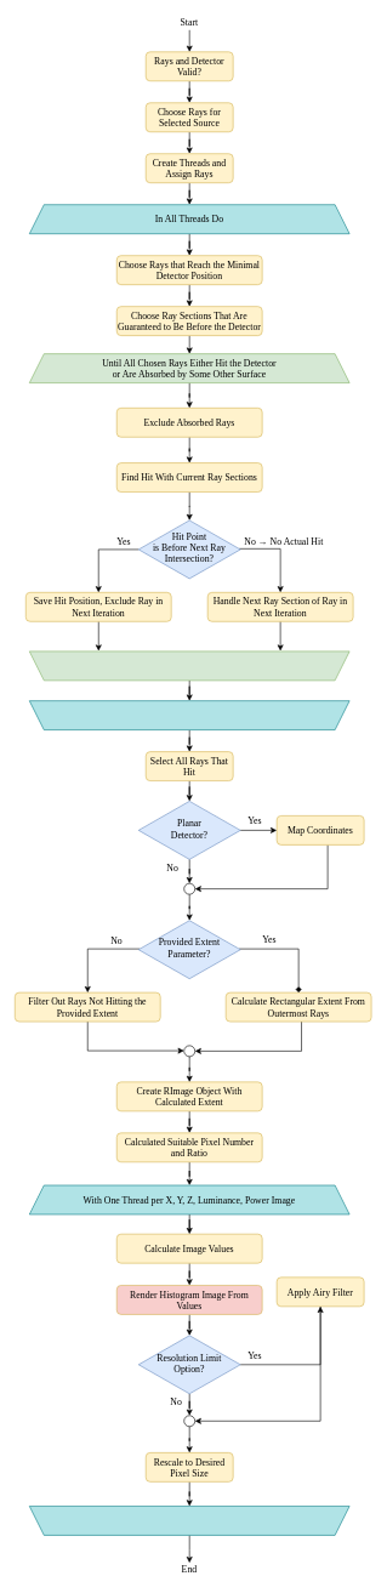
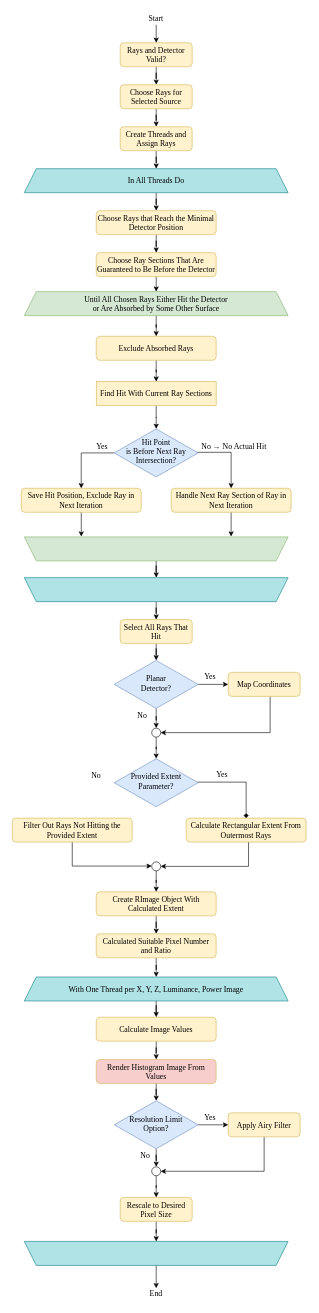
  <mxCell id="0" />
  <mxCell id="1" parent="0" />
  <mxCell id="2" style="edgeStyle=orthogonalEdgeStyle;rounded=0;orthogonalLoop=1;jettySize=auto;html=1;entryX=0.5;entryY=0;entryDx=0;entryDy=0;" parent="1" source="3" target="7" edge="1"><mxGeometry relative="1" as="geometry" /></mxCell>
  <mxCell id="3" value="Rays and Detector Valid?" style="rounded=1;whiteSpace=wrap;html=1;fontSize=13;glass=0;strokeWidth=1;shadow=0;fillColor=#fff2cc;strokeColor=#d6b656;fontFamily=Times New Roman;fontColor=#000000;" parent="1" vertex="1"><mxGeometry x="200" y="70" width="120" height="40" as="geometry" /></mxCell>
  <mxCell id="4" value="" style="edgeStyle=elbowEdgeStyle;rounded=0;orthogonalLoop=1;jettySize=auto;html=1;fontFamily=Times New Roman;fontSize=13;fontColor=#000000;entryX=0.5;entryY=0;entryDx=0;entryDy=0;" parent="1" source="5" target="3" edge="1"><mxGeometry relative="1" as="geometry"><mxPoint x="260" y="60" as="targetPoint" /><Array as="points"><mxPoint x="260" y="60" /></Array></mxGeometry></mxCell>
  <mxCell id="5" value="Start" style="text;html=1;strokeColor=none;fillColor=none;align=center;verticalAlign=middle;whiteSpace=wrap;rounded=0;fontFamily=Times New Roman;fontSize=13;fontColor=#000000;" parent="1" vertex="1"><mxGeometry x="240" y="20" width="40" height="20" as="geometry" /></mxCell>
  <mxCell id="6" style="edgeStyle=orthogonalEdgeStyle;rounded=0;orthogonalLoop=1;jettySize=auto;html=1;entryX=0.5;entryY=0;entryDx=0;entryDy=0;" parent="1" source="7" target="13" edge="1"><mxGeometry relative="1" as="geometry" /></mxCell>
  <mxCell id="7" value="Choose Rays for Selected Source" style="rounded=1;whiteSpace=wrap;html=1;fontSize=13;glass=0;strokeWidth=1;shadow=0;fillColor=#fff2cc;strokeColor=#d6b656;fontFamily=Times New Roman;fontColor=#000000;" parent="1" vertex="1"><mxGeometry x="200" y="140" width="120" height="40" as="geometry" /></mxCell>
  <mxCell id="8" style="edgeStyle=orthogonalEdgeStyle;rounded=0;orthogonalLoop=1;jettySize=auto;html=1;entryX=0.5;entryY=0;entryDx=0;entryDy=0;" edge="1" parent="1" source="9" target="59"><mxGeometry relative="1" as="geometry" /></mxCell>
  <mxCell id="9" value="&lt;div&gt;Until All Chosen Rays Either Hit the Detector &lt;br&gt;&lt;/div&gt;&lt;div&gt;or Are Absorbed by Some Other Surface&lt;/div&gt;" style="shape=trapezoid;perimeter=trapezoidPerimeter;whiteSpace=wrap;html=1;fixedSize=1;fontFamily=Times New Roman;fillColor=#d5e8d4;strokeColor=#82b366;fontSize=13;fontColor=#000000;" parent="1" vertex="1"><mxGeometry x="40" y="485" width="440" height="40" as="geometry" /></mxCell>
  <mxCell id="10" value="" style="edgeStyle=orthogonalEdgeStyle;rounded=0;orthogonalLoop=1;jettySize=auto;html=1;" edge="1" parent="1" source="11" target="19"><mxGeometry relative="1" as="geometry" /></mxCell>
  <mxCell id="11" value="" style="shape=trapezoid;perimeter=trapezoidPerimeter;whiteSpace=wrap;html=1;fixedSize=1;fontFamily=Times New Roman;fillColor=#d5e8d4;strokeColor=#82b366;direction=west;fontSize=13;fontColor=#000000;" parent="1" vertex="1"><mxGeometry x="40" y="894" width="440" height="40" as="geometry" /></mxCell>
  <mxCell id="12" value="" style="edgeStyle=orthogonalEdgeStyle;rounded=0;orthogonalLoop=1;jettySize=auto;html=1;" parent="1" source="13" target="15" edge="1"><mxGeometry relative="1" as="geometry" /></mxCell>
  <mxCell id="13" value="Create Threads and Assign Rays" style="rounded=1;whiteSpace=wrap;html=1;fontSize=13;glass=0;strokeWidth=1;shadow=0;fillColor=#fff2cc;strokeColor=#d6b656;fontFamily=Times New Roman;fontColor=#000000;" parent="1" vertex="1"><mxGeometry x="200" y="210" width="120" height="40" as="geometry" /></mxCell>
  <mxCell id="14" style="edgeStyle=orthogonalEdgeStyle;rounded=0;orthogonalLoop=1;jettySize=auto;html=1;entryX=0.5;entryY=0;entryDx=0;entryDy=0;" edge="1" parent="1" source="15" target="21"><mxGeometry relative="1" as="geometry" /></mxCell>
  <mxCell id="15" value="In All Threads Do" style="shape=trapezoid;perimeter=trapezoidPerimeter;whiteSpace=wrap;html=1;fixedSize=1;fontFamily=Times New Roman;fillColor=#b0e3e6;strokeColor=#0e8088;fontSize=13;" parent="1" vertex="1"><mxGeometry x="40" y="280" width="440" height="40" as="geometry" /></mxCell>
  <mxCell id="16" value="" style="edgeStyle=orthogonalEdgeStyle;rounded=0;orthogonalLoop=1;jettySize=auto;html=1;" edge="1" parent="1" source="17" target="44"><mxGeometry relative="1" as="geometry" /></mxCell>
  <mxCell id="17" value="Select All Rays That Hit" style="rounded=1;whiteSpace=wrap;html=1;fontSize=13;glass=0;strokeWidth=1;shadow=0;fillColor=#fff2cc;strokeColor=#d6b656;fontFamily=Times New Roman;fontColor=#000000;" parent="1" vertex="1"><mxGeometry x="200" y="1032" width="120" height="40" as="geometry" /></mxCell>
  <mxCell id="18" style="edgeStyle=orthogonalEdgeStyle;rounded=0;orthogonalLoop=1;jettySize=auto;html=1;entryX=0.5;entryY=0;entryDx=0;entryDy=0;" edge="1" parent="1" source="19" target="17"><mxGeometry relative="1" as="geometry" /></mxCell>
  <mxCell id="19" value="" style="shape=trapezoid;perimeter=trapezoidPerimeter;whiteSpace=wrap;html=1;fixedSize=1;fontFamily=Times New Roman;fillColor=#b0e3e6;strokeColor=#0e8088;direction=west;fontSize=13;" parent="1" vertex="1"><mxGeometry x="40" y="962" width="440" height="40" as="geometry" /></mxCell>
  <mxCell id="20" style="edgeStyle=orthogonalEdgeStyle;rounded=0;orthogonalLoop=1;jettySize=auto;html=1;entryX=0.5;entryY=0;entryDx=0;entryDy=0;" edge="1" parent="1" source="21" target="23"><mxGeometry relative="1" as="geometry" /></mxCell>
  <mxCell id="21" value="Choose Rays that Reach the Minimal Detector Position" style="rounded=1;whiteSpace=wrap;html=1;fontSize=13;glass=0;strokeWidth=1;shadow=0;fillColor=#fff2cc;strokeColor=#d6b656;fontFamily=Times New Roman;fontColor=#000000;" vertex="1" parent="1"><mxGeometry x="160" y="350" width="200" height="40" as="geometry" /></mxCell>
  <mxCell id="22" style="edgeStyle=orthogonalEdgeStyle;rounded=0;orthogonalLoop=1;jettySize=auto;html=1;entryX=0.5;entryY=0;entryDx=0;entryDy=0;exitX=0.5;exitY=1;exitDx=0;exitDy=0;" edge="1" parent="1" source="23" target="9"><mxGeometry relative="1" as="geometry"><mxPoint x="260" y="462" as="sourcePoint" /></mxGeometry></mxCell>
  <mxCell id="23" value="Choose Ray Sections That Are Guaranteed to Be Before the Detector" style="rounded=1;whiteSpace=wrap;html=1;fontSize=13;glass=0;strokeWidth=1;shadow=0;fillColor=#fff2cc;strokeColor=#d6b656;fontFamily=Times New Roman;fontColor=#000000;" vertex="1" parent="1"><mxGeometry x="160" y="420" width="200" height="40" as="geometry" /></mxCell>
  <mxCell id="24" style="edgeStyle=orthogonalEdgeStyle;rounded=0;orthogonalLoop=1;jettySize=auto;html=1;entryX=1;entryY=0.5;entryDx=0;entryDy=0;" edge="1" parent="1" source="25" target="52"><mxGeometry relative="1" as="geometry"><Array as="points"><mxPoint x="450" y="1220" /></Array></mxGeometry></mxCell>
  <mxCell id="25" value="Map Coordinates" style="rounded=1;whiteSpace=wrap;html=1;fontSize=13;glass=0;strokeWidth=1;shadow=0;fillColor=#fff2cc;strokeColor=#d6b656;fontFamily=Times New Roman;fontColor=#000000;" vertex="1" parent="1"><mxGeometry x="380" y="1120" width="120" height="40" as="geometry" /></mxCell>
  <mxCell id="26" style="edgeStyle=orthogonalEdgeStyle;rounded=0;orthogonalLoop=1;jettySize=auto;html=1;entryX=1;entryY=0.5;entryDx=0;entryDy=0;" edge="1" parent="1" source="27" target="54"><mxGeometry relative="1" as="geometry"><Array as="points"><mxPoint x="414" y="1444" /><mxPoint x="268" y="1444" /></Array></mxGeometry></mxCell>
  <mxCell id="27" value="Calculate Rectangular Extent From Outermost Rays" style="rounded=1;whiteSpace=wrap;html=1;fontSize=13;glass=0;strokeWidth=1;shadow=0;fillColor=#fff2cc;strokeColor=#d6b656;fontFamily=Times New Roman;fontColor=#000000;" vertex="1" parent="1"><mxGeometry x="310" y="1363" width="200" height="40" as="geometry" /></mxCell>
  <mxCell id="28" value="" style="edgeStyle=orthogonalEdgeStyle;rounded=0;orthogonalLoop=1;jettySize=auto;html=1;" edge="1" parent="1" source="29" target="54"><mxGeometry relative="1" as="geometry"><Array as="points"><mxPoint x="120" y="1443" /></Array></mxGeometry></mxCell>
  <mxCell id="29" value="Filter Out Rays Not Hitting the Provided Extent" style="rounded=1;whiteSpace=wrap;html=1;fontSize=13;glass=0;strokeWidth=1;shadow=0;fillColor=#fff2cc;strokeColor=#d6b656;fontFamily=Times New Roman;fontColor=#000000;" vertex="1" parent="1"><mxGeometry x="20" y="1363" width="200" height="40" as="geometry" /></mxCell>
  <mxCell id="30" style="edgeStyle=orthogonalEdgeStyle;rounded=0;orthogonalLoop=1;jettySize=auto;html=1;entryX=0.5;entryY=0;entryDx=0;entryDy=0;" edge="1" parent="1" source="31" target="39"><mxGeometry relative="1" as="geometry" /></mxCell>
  <mxCell id="31" value="Create RImage Object With Calculated Extent" style="rounded=1;whiteSpace=wrap;html=1;fontSize=13;glass=0;strokeWidth=1;shadow=0;fillColor=#fff2cc;strokeColor=#d6b656;fontFamily=Times New Roman;fontColor=#000000;" vertex="1" parent="1"><mxGeometry x="160" y="1486" width="200" height="40" as="geometry" /></mxCell>
  <mxCell id="32" style="edgeStyle=orthogonalEdgeStyle;rounded=0;orthogonalLoop=1;jettySize=auto;html=1;entryX=0.5;entryY=0;entryDx=0;entryDy=0;" edge="1" parent="1" source="33" target="35"><mxGeometry relative="1" as="geometry" /></mxCell>
  <mxCell id="33" value="Calculate Image Values" style="rounded=1;whiteSpace=wrap;html=1;fontSize=13;glass=0;strokeWidth=1;shadow=0;fillColor=#fff2cc;strokeColor=#d6b656;fontFamily=Times New Roman;fontColor=#000000;" vertex="1" parent="1"><mxGeometry x="160" y="1695" width="200" height="40" as="geometry" /></mxCell>
  <mxCell id="34" value="" style="edgeStyle=orthogonalEdgeStyle;rounded=0;orthogonalLoop=1;jettySize=auto;html=1;entryX=0.5;entryY=0;entryDx=0;entryDy=0;" edge="1" parent="1" source="35" target="50"><mxGeometry relative="1" as="geometry"><mxPoint x="260" y="1834" as="targetPoint" /></mxGeometry></mxCell>
  <mxCell id="35" value="Render Histogram Image From Values" style="rounded=1;whiteSpace=wrap;html=1;fontSize=13;glass=0;strokeWidth=1;shadow=0;fillColor=#f8cecc;strokeColor=#d6b656;fontFamily=Times New Roman;fontColor=#000000;" vertex="1" parent="1"><mxGeometry x="160" y="1765.5" width="200" height="40" as="geometry" /></mxCell>
  <mxCell id="36" style="edgeStyle=orthogonalEdgeStyle;rounded=0;orthogonalLoop=1;jettySize=auto;html=1;entryX=1;entryY=0.5;entryDx=0;entryDy=0;" edge="1" parent="1" source="37" target="56"><mxGeometry relative="1" as="geometry"><Array as="points"><mxPoint x="440" y="1952.5" /></Array></mxGeometry></mxCell>
- <mxCell id="37" value="Apply Airy Filter" style="rounded=1;whiteSpace=wrap;html=1;fontSize=13;glass=0;strokeWidth=1;shadow=0;fillColor=#fff2cc;strokeColor=#d6b656;fontFamily=Times New Roman;fontColor=#000000;" vertex="1" parent="1"><mxGeometry x="380" y="1754.5" width="120" height="40" as="geometry" /></mxCell>
+ <mxCell id="37" value="Apply Airy Filter" style="rounded=1;whiteSpace=wrap;html=1;fontSize=13;glass=0;strokeWidth=1;shadow=0;fillColor=#fff2cc;strokeColor=#d6b656;fontFamily=Times New Roman;fontColor=#000000;" vertex="1" parent="1"><mxGeometry x="380" y="1854.5" width="120" height="40" as="geometry" /></mxCell>
  <mxCell id="38" value="" style="edgeStyle=orthogonalEdgeStyle;rounded=0;orthogonalLoop=1;jettySize=auto;html=1;" edge="1" parent="1" source="39" target="80"><mxGeometry relative="1" as="geometry" /></mxCell>
  <mxCell id="39" value="Calculated Suitable Pixel Number and Ratio" style="rounded=1;whiteSpace=wrap;html=1;fontSize=13;glass=0;strokeWidth=1;shadow=0;fillColor=#fff2cc;strokeColor=#d6b656;fontFamily=Times New Roman;fontColor=#000000;" vertex="1" parent="1"><mxGeometry x="160" y="1556" width="200" height="40" as="geometry" /></mxCell>
  <mxCell id="40" value="" style="edgeStyle=orthogonalEdgeStyle;rounded=0;orthogonalLoop=1;jettySize=auto;html=1;" edge="1" parent="1" source="41" target="78"><mxGeometry relative="1" as="geometry" /></mxCell>
  <mxCell id="41" value="&lt;div&gt;Rescale to Desired Pixel Size&lt;/div&gt;" style="rounded=1;whiteSpace=wrap;html=1;fontSize=13;glass=0;strokeWidth=1;shadow=0;fillColor=#fff2cc;strokeColor=#d6b656;fontFamily=Times New Roman;fontColor=#000000;" vertex="1" parent="1"><mxGeometry x="200" y="1995.5" width="120" height="40" as="geometry" /></mxCell>
  <mxCell id="42" value="" style="edgeStyle=orthogonalEdgeStyle;rounded=0;orthogonalLoop=1;jettySize=auto;html=1;" edge="1" parent="1" source="44" target="52"><mxGeometry relative="1" as="geometry" /></mxCell>
  <mxCell id="43" value="" style="edgeStyle=orthogonalEdgeStyle;rounded=0;orthogonalLoop=1;jettySize=auto;html=1;" edge="1" parent="1" source="44" target="25"><mxGeometry relative="1" as="geometry" /></mxCell>
  <mxCell id="44" value="Planar &lt;br&gt;Detector?" style="rhombus;whiteSpace=wrap;html=1;shadow=0;fontFamily=Times New Roman;fontSize=13;align=center;strokeWidth=1;spacing=6;spacingTop=-4;fillColor=#dae8fc;strokeColor=#6c8ebf;fontColor=#000000;" vertex="1" parent="1"><mxGeometry x="190" y="1100" width="140" height="80" as="geometry" /></mxCell>
  <mxCell id="45" style="edgeStyle=orthogonalEdgeStyle;rounded=0;orthogonalLoop=1;jettySize=auto;html=1;entryX=0.5;entryY=0;entryDx=0;entryDy=0;endArrow=diamond;" edge="1" parent="1" source="47" target="27"><mxGeometry relative="1" as="geometry"><Array as="points"><mxPoint x="410" y="1303" /></Array></mxGeometry></mxCell>
- <mxCell id="46" value="" style="edgeStyle=orthogonalEdgeStyle;rounded=0;orthogonalLoop=1;jettySize=auto;html=1;" edge="1" parent="1" source="47" target="29"><mxGeometry relative="1" as="geometry"><Array as="points"><mxPoint x="120" y="1303" /></Array></mxGeometry></mxCell>
  <mxCell id="47" value="&lt;div&gt;Provided Extent Parameter?&lt;/div&gt;" style="rhombus;whiteSpace=wrap;html=1;shadow=0;fontFamily=Times New Roman;fontSize=13;align=center;strokeWidth=1;spacing=6;spacingTop=-4;fillColor=#dae8fc;strokeColor=#6c8ebf;fontColor=#000000;" vertex="1" parent="1"><mxGeometry x="190" y="1264" width="140" height="80" as="geometry" /></mxCell>
  <mxCell id="48" value="" style="edgeStyle=orthogonalEdgeStyle;rounded=0;orthogonalLoop=1;jettySize=auto;html=1;" edge="1" parent="1" source="50" target="37"><mxGeometry relative="1" as="geometry" /></mxCell>
  <mxCell id="49" value="" style="edgeStyle=orthogonalEdgeStyle;rounded=0;orthogonalLoop=1;jettySize=auto;html=1;" edge="1" parent="1" source="50" target="56"><mxGeometry relative="1" as="geometry" /></mxCell>
  <mxCell id="50" value="Resolution Limit Option?" style="rhombus;whiteSpace=wrap;html=1;shadow=0;fontFamily=Times New Roman;fontSize=13;align=center;strokeWidth=1;spacing=6;spacingTop=-4;fillColor=#dae8fc;strokeColor=#6c8ebf;fontColor=#000000;" vertex="1" parent="1"><mxGeometry x="190" y="1834.5" width="140" height="80" as="geometry" /></mxCell>
  <mxCell id="51" value="" style="edgeStyle=orthogonalEdgeStyle;rounded=0;orthogonalLoop=1;jettySize=auto;html=1;" edge="1" parent="1" source="52" target="47"><mxGeometry relative="1" as="geometry" /></mxCell>
  <mxCell id="52" value="" style="ellipse;whiteSpace=wrap;html=1;aspect=fixed;fontFamily=Times New Roman;fontSize=13;fontColor=#000000;" vertex="1" parent="1"><mxGeometry x="252.5" y="1213" width="15" height="15" as="geometry" /></mxCell>
  <mxCell id="53" style="edgeStyle=orthogonalEdgeStyle;rounded=0;orthogonalLoop=1;jettySize=auto;html=1;entryX=0.5;entryY=0;entryDx=0;entryDy=0;" edge="1" parent="1" source="54" target="31"><mxGeometry relative="1" as="geometry" /></mxCell>
  <mxCell id="54" value="" style="ellipse;whiteSpace=wrap;html=1;aspect=fixed;fontFamily=Times New Roman;fontSize=13;fontColor=#000000;" vertex="1" parent="1"><mxGeometry x="252.5" y="1436" width="15" height="15" as="geometry" /></mxCell>
  <mxCell id="55" value="" style="edgeStyle=orthogonalEdgeStyle;rounded=0;orthogonalLoop=1;jettySize=auto;html=1;" edge="1" parent="1" source="56" target="41"><mxGeometry relative="1" as="geometry" /></mxCell>
  <mxCell id="56" value="" style="ellipse;whiteSpace=wrap;html=1;aspect=fixed;fontFamily=Times New Roman;fontSize=13;fontColor=#000000;" vertex="1" parent="1"><mxGeometry x="252.5" y="1944.5" width="15" height="15" as="geometry" /></mxCell>
  <mxCell id="57" value="End" style="text;html=1;strokeColor=none;fillColor=none;align=center;verticalAlign=middle;whiteSpace=wrap;rounded=0;fontFamily=Times New Roman;fontSize=13;fontColor=#000000;" vertex="1" parent="1"><mxGeometry x="240" y="2146" width="40" height="20" as="geometry" /></mxCell>
  <mxCell id="58" style="edgeStyle=orthogonalEdgeStyle;rounded=0;orthogonalLoop=1;jettySize=auto;html=1;entryX=0.5;entryY=0;entryDx=0;entryDy=0;" edge="1" parent="1" source="59" target="61"><mxGeometry relative="1" as="geometry" /></mxCell>
  <mxCell id="59" value="Exclude Absorbed Rays" style="rounded=1;whiteSpace=wrap;html=1;fontSize=13;glass=0;strokeWidth=1;shadow=0;fillColor=#fff2cc;strokeColor=#d6b656;fontFamily=Times New Roman;fontColor=#000000;" vertex="1" parent="1"><mxGeometry x="160" y="559.5" width="200" height="40" as="geometry" /></mxCell>
  <mxCell id="60" value="" style="edgeStyle=orthogonalEdgeStyle;rounded=0;orthogonalLoop=1;jettySize=auto;html=1;" edge="1" parent="1" source="61" target="64"><mxGeometry relative="1" as="geometry" /></mxCell>
- <mxCell id="61" value="Find Hit With Current Ray Sections" style="rounded=1;whiteSpace=wrap;html=1;fontSize=13;glass=0;strokeWidth=1;shadow=0;fillColor=#fff2cc;strokeColor=#d6b656;fontFamily=Times New Roman;fontColor=#000000;" vertex="1" parent="1"><mxGeometry x="160" y="635" width="200" height="40" as="geometry" /></mxCell>
+ <mxCell id="61" value="Find Hit With Current Ray Sections" style="whiteSpace=wrap;html=1;fontSize=13;glass=0;strokeWidth=1;shadow=0;fillColor=#fff2cc;strokeColor=#d6b656;fontFamily=Times New Roman;fontColor=#000000;rounded=0;" vertex="1" parent="1"><mxGeometry x="160" y="635" width="200" height="40" as="geometry" /></mxCell>
  <mxCell id="62" style="edgeStyle=orthogonalEdgeStyle;rounded=0;orthogonalLoop=1;jettySize=auto;html=1;entryX=0.5;entryY=0;entryDx=0;entryDy=0;" edge="1" parent="1" source="64" target="68"><mxGeometry relative="1" as="geometry"><Array as="points"><mxPoint x="385" y="753" /></Array></mxGeometry></mxCell>
  <mxCell id="63" style="edgeStyle=orthogonalEdgeStyle;rounded=0;orthogonalLoop=1;jettySize=auto;html=1;entryX=0.5;entryY=0;entryDx=0;entryDy=0;" edge="1" parent="1" source="64" target="66"><mxGeometry relative="1" as="geometry"><Array as="points"><mxPoint x="135" y="754" /></Array></mxGeometry></mxCell>
  <mxCell id="64" value="&lt;div&gt;Hit Point &lt;br&gt;&lt;/div&gt;&lt;div&gt;is Before Next Ray Intersection?&lt;/div&gt;" style="rhombus;whiteSpace=wrap;html=1;shadow=0;fontFamily=Times New Roman;fontSize=13;align=center;strokeWidth=1;spacing=6;spacingTop=-4;fillColor=#dae8fc;strokeColor=#6c8ebf;fontColor=#000000;" vertex="1" parent="1"><mxGeometry x="190" y="714" width="140" height="80" as="geometry" /></mxCell>
  <mxCell id="65" style="edgeStyle=orthogonalEdgeStyle;rounded=0;orthogonalLoop=1;jettySize=auto;html=1;entryX=0.784;entryY=1.014;entryDx=0;entryDy=0;entryPerimeter=0;" edge="1" parent="1" source="66" target="11"><mxGeometry relative="1" as="geometry" /></mxCell>
  <mxCell id="66" value="Save Hit Position, Exclude Ray in Next Iteration" style="rounded=1;whiteSpace=wrap;html=1;fontSize=13;glass=0;strokeWidth=1;shadow=0;fillColor=#fff2cc;strokeColor=#d6b656;fontFamily=Times New Roman;fontColor=#000000;" vertex="1" parent="1"><mxGeometry x="35" y="813" width="200" height="40" as="geometry" /></mxCell>
  <mxCell id="67" style="edgeStyle=orthogonalEdgeStyle;rounded=0;orthogonalLoop=1;jettySize=auto;html=1;entryX=0.216;entryY=1.014;entryDx=0;entryDy=0;entryPerimeter=0;" edge="1" parent="1" source="68" target="11"><mxGeometry relative="1" as="geometry" /></mxCell>
  <mxCell id="68" value="Handle Next Ray Section of Ray in Next Iteration" style="rounded=1;whiteSpace=wrap;html=1;fontSize=13;glass=0;strokeWidth=1;shadow=0;fillColor=#fff2cc;strokeColor=#d6b656;fontFamily=Times New Roman;fontColor=#000000;" vertex="1" parent="1"><mxGeometry x="285" y="813" width="200" height="40" as="geometry" /></mxCell>
  <mxCell id="69" value="Yes" style="text;html=1;strokeColor=none;fillColor=none;align=center;verticalAlign=middle;whiteSpace=wrap;rounded=0;fontFamily=Times New Roman;fontSize=13;fontColor=#000000;" vertex="1" parent="1"><mxGeometry x="330" y="1851.5" width="40" height="20" as="geometry" /></mxCell>
  <mxCell id="70" value="No" style="text;html=1;strokeColor=none;fillColor=none;align=center;verticalAlign=middle;whiteSpace=wrap;rounded=0;fontFamily=Times New Roman;fontSize=13;fontColor=#000000;" vertex="1" parent="1"><mxGeometry x="222" y="1914.5" width="40" height="20" as="geometry" /></mxCell>
  <mxCell id="71" value="Yes" style="text;html=1;strokeColor=none;fillColor=none;align=center;verticalAlign=middle;whiteSpace=wrap;rounded=0;fontFamily=Times New Roman;fontSize=13;fontColor=#000000;" vertex="1" parent="1"><mxGeometry x="350" y="1280" width="40" height="20" as="geometry" /></mxCell>
  <mxCell id="72" value="No" style="text;html=1;strokeColor=none;fillColor=none;align=center;verticalAlign=middle;whiteSpace=wrap;rounded=0;fontFamily=Times New Roman;fontSize=13;fontColor=#000000;" vertex="1" parent="1"><mxGeometry x="140" y="1281" width="40" height="20" as="geometry" /></mxCell>
  <mxCell id="73" value="Yes" style="text;html=1;strokeColor=none;fillColor=none;align=center;verticalAlign=middle;whiteSpace=wrap;rounded=0;fontFamily=Times New Roman;fontSize=13;fontColor=#000000;" vertex="1" parent="1"><mxGeometry x="330" y="1117" width="40" height="20" as="geometry" /></mxCell>
  <mxCell id="74" value="No" style="text;html=1;strokeColor=none;fillColor=none;align=center;verticalAlign=middle;whiteSpace=wrap;rounded=0;fontFamily=Times New Roman;fontSize=13;fontColor=#000000;" vertex="1" parent="1"><mxGeometry x="216.5" y="1181" width="40" height="20" as="geometry" /></mxCell>
  <mxCell id="75" value="Yes" style="text;html=1;strokeColor=none;fillColor=none;align=center;verticalAlign=middle;whiteSpace=wrap;rounded=0;fontFamily=Times New Roman;fontSize=13;fontColor=#000000;" vertex="1" parent="1"><mxGeometry x="150" y="733" width="40" height="20" as="geometry" /></mxCell>
  <mxCell id="76" value="No → No Actual Hit" style="text;html=1;strokeColor=none;fillColor=none;align=center;verticalAlign=middle;whiteSpace=wrap;rounded=0;fontFamily=Times New Roman;fontSize=13;fontColor=#000000;" vertex="1" parent="1"><mxGeometry x="330" y="733" width="120" height="20" as="geometry" /></mxCell>
  <mxCell id="77" style="edgeStyle=orthogonalEdgeStyle;rounded=0;orthogonalLoop=1;jettySize=auto;html=1;entryX=0.5;entryY=0;entryDx=0;entryDy=0;" edge="1" parent="1" source="78"><mxGeometry relative="1" as="geometry"><mxPoint x="260" y="2147" as="targetPoint" /></mxGeometry></mxCell>
  <mxCell id="78" value="" style="shape=trapezoid;perimeter=trapezoidPerimeter;whiteSpace=wrap;html=1;fixedSize=1;fontFamily=Times New Roman;fillColor=#b0e3e6;strokeColor=#0e8088;direction=west;fontSize=13;" vertex="1" parent="1"><mxGeometry x="40" y="2069" width="440" height="40" as="geometry" /></mxCell>
  <mxCell id="79" style="edgeStyle=orthogonalEdgeStyle;rounded=0;orthogonalLoop=1;jettySize=auto;html=1;entryX=0.5;entryY=0;entryDx=0;entryDy=0;" edge="1" parent="1" source="80" target="33"><mxGeometry relative="1" as="geometry" /></mxCell>
  <mxCell id="80" value="With One Thread per X, Y, Z, Luminance, Power Image" style="shape=trapezoid;perimeter=trapezoidPerimeter;whiteSpace=wrap;html=1;fixedSize=1;fontFamily=Times New Roman;fillColor=#b0e3e6;strokeColor=#0e8088;fontSize=13;" vertex="1" parent="1"><mxGeometry x="40" y="1628" width="440" height="40" as="geometry" /></mxCell>
